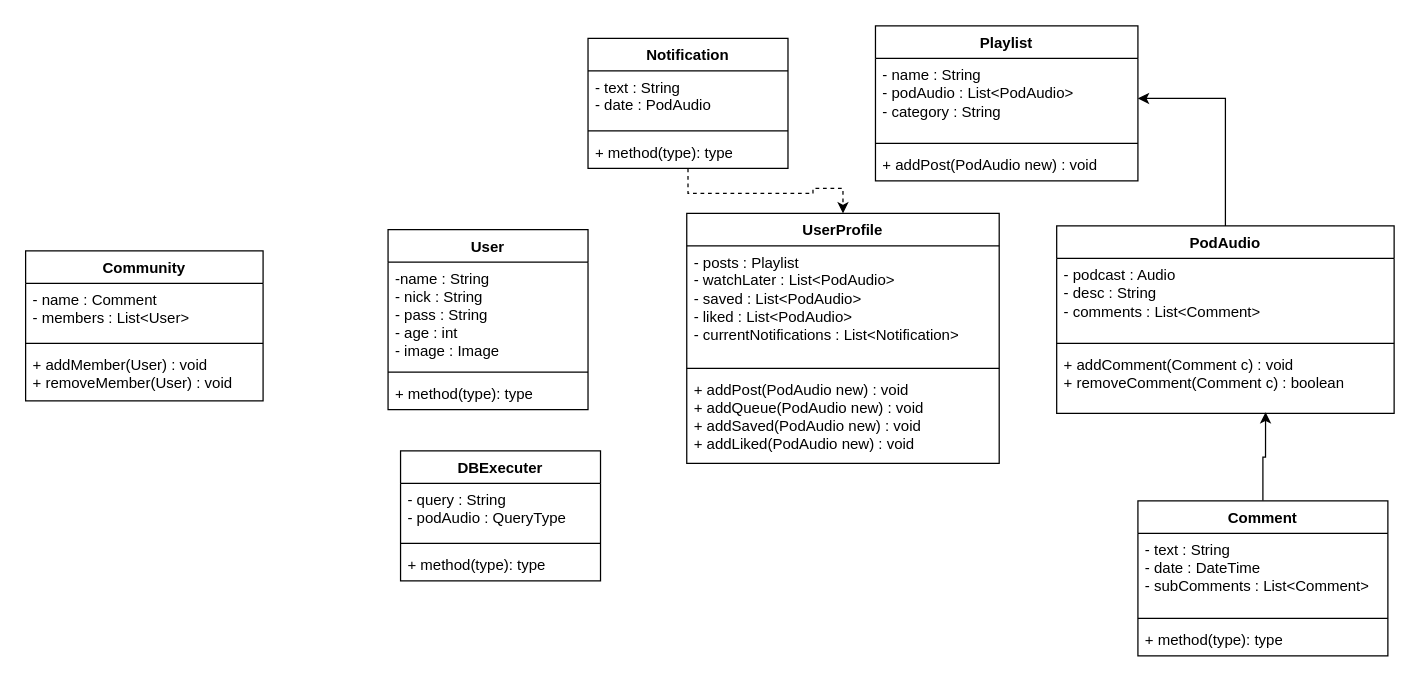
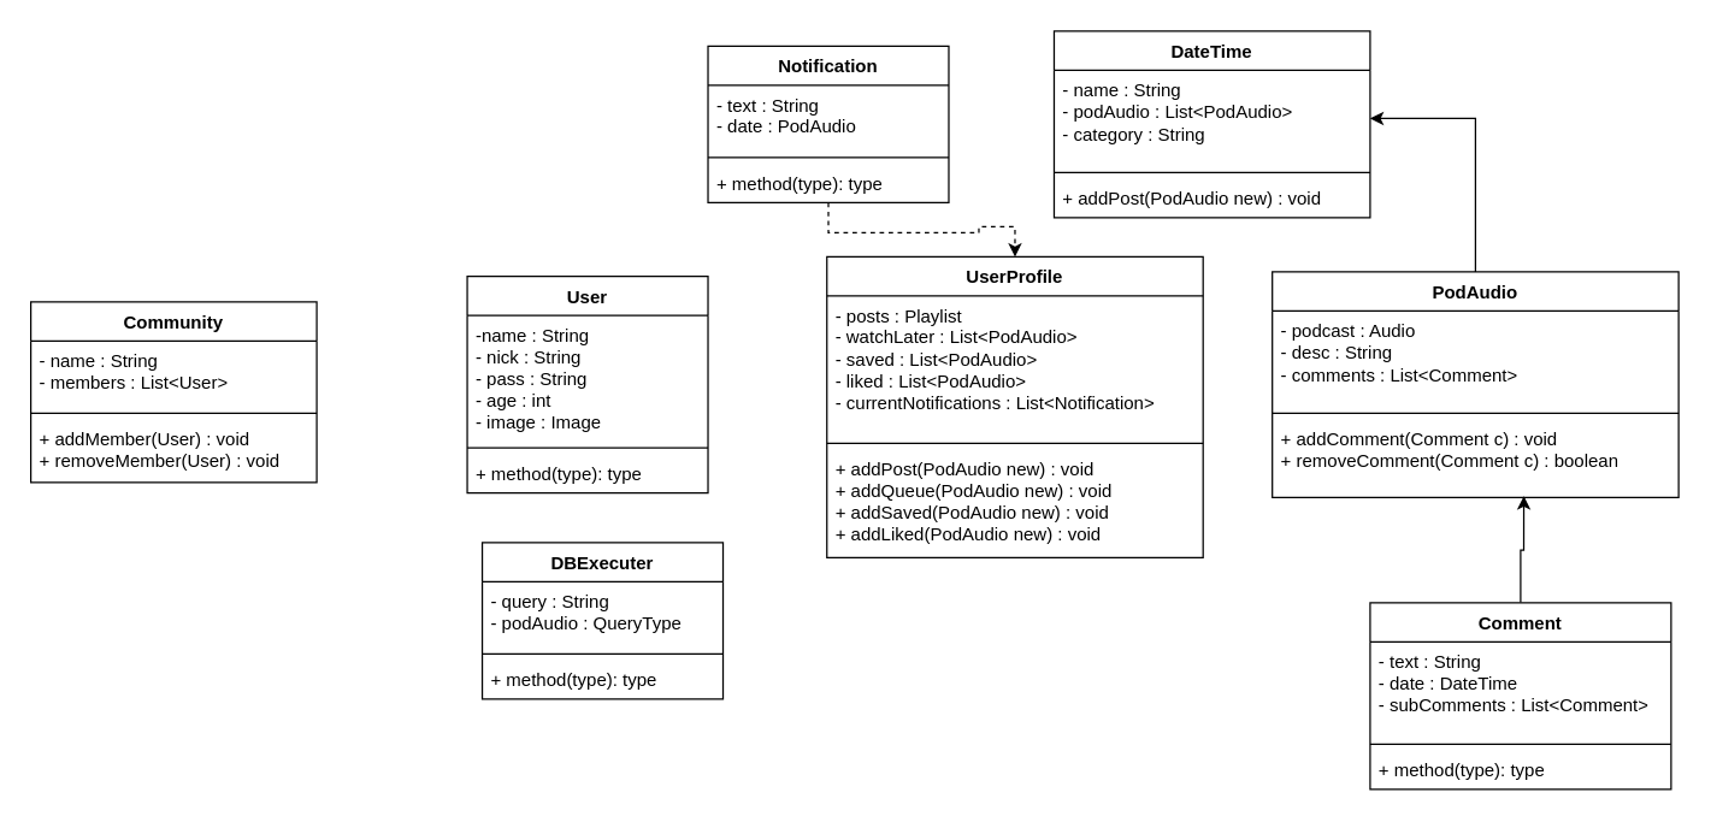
  <mxCell id="0" />
  <mxCell id="1" parent="0" />
  <mxCell id="2" value="User" style="swimlane;fontStyle=1;align=center;verticalAlign=top;childLayout=stackLayout;horizontal=1;startSize=26;horizontalStack=0;resizeParent=1;resizeParentMax=0;resizeLast=0;collapsible=1;marginBottom=0;whiteSpace=wrap;html=1;" vertex="1" parent="1"><mxGeometry x="310" y="183" width="160" height="144" as="geometry" /></mxCell>
  <mxCell id="3" value="&lt;div&gt;-name : String&lt;/div&gt;&lt;div&gt;- nick : String&lt;/div&gt;&lt;div&gt;- pass : String&lt;/div&gt;&lt;div&gt;- age : int&lt;br&gt;&lt;/div&gt;&lt;div&gt;- image : Image&lt;br&gt;&lt;/div&gt;" style="text;strokeColor=none;fillColor=none;align=left;verticalAlign=top;spacingLeft=4;spacingRight=4;overflow=hidden;rotatable=0;points=[[0,0.5],[1,0.5]];portConstraint=eastwest;whiteSpace=wrap;html=1;" vertex="1" parent="2"><mxGeometry y="26" width="160" height="84" as="geometry" /></mxCell>
  <mxCell id="4" value="" style="line;strokeWidth=1;fillColor=none;align=left;verticalAlign=middle;spacingTop=-1;spacingLeft=3;spacingRight=3;rotatable=0;labelPosition=right;points=[];portConstraint=eastwest;strokeColor=inherit;" vertex="1" parent="2"><mxGeometry y="110" width="160" height="8" as="geometry" /></mxCell>
  <mxCell id="5" value="+ method(type): type" style="text;strokeColor=none;fillColor=none;align=left;verticalAlign=top;spacingLeft=4;spacingRight=4;overflow=hidden;rotatable=0;points=[[0,0.5],[1,0.5]];portConstraint=eastwest;whiteSpace=wrap;html=1;" vertex="1" parent="2"><mxGeometry y="118" width="160" height="26" as="geometry" /></mxCell>
  <mxCell id="6" value="UserProfile" style="swimlane;fontStyle=1;align=center;verticalAlign=top;childLayout=stackLayout;horizontal=1;startSize=26;horizontalStack=0;resizeParent=1;resizeParentMax=0;resizeLast=0;collapsible=1;marginBottom=0;whiteSpace=wrap;html=1;" vertex="1" parent="1"><mxGeometry x="549" y="170" width="250" height="200" as="geometry" /></mxCell>
  <mxCell id="7" value="&lt;div&gt;- posts : Playlist&lt;br&gt;&lt;/div&gt;&lt;div&gt;- watchLater : List&amp;lt;PodAudio&amp;gt;&lt;br&gt;&lt;/div&gt;&lt;div&gt;- saved : List&amp;lt;PodAudio&amp;gt;&lt;/div&gt;&lt;div&gt;- liked : List&amp;lt;PodAudio&amp;gt;&lt;br&gt;&lt;/div&gt;&lt;div&gt;- currentNotifications : List&amp;lt;Notification&amp;gt;&lt;br&gt;&lt;/div&gt;" style="text;strokeColor=none;fillColor=none;align=left;verticalAlign=top;spacingLeft=4;spacingRight=4;overflow=hidden;rotatable=0;points=[[0,0.5],[1,0.5]];portConstraint=eastwest;whiteSpace=wrap;html=1;" vertex="1" parent="6"><mxGeometry y="26" width="250" height="94" as="geometry" /></mxCell>
  <mxCell id="8" value="" style="line;strokeWidth=1;fillColor=none;align=left;verticalAlign=middle;spacingTop=-1;spacingLeft=3;spacingRight=3;rotatable=0;labelPosition=right;points=[];portConstraint=eastwest;strokeColor=inherit;" vertex="1" parent="6"><mxGeometry y="120" width="250" height="8" as="geometry" /></mxCell>
  <mxCell id="9" value="&lt;div&gt;+ addPost(PodAudio new) : void&lt;/div&gt;&lt;div&gt;+ addQueue(PodAudio new) : void&lt;/div&gt;&lt;div&gt;+ addSaved(PodAudio new) : void&lt;/div&gt;&lt;div&gt;+ addLiked(PodAudio new) : void&lt;/div&gt;" style="text;strokeColor=none;fillColor=none;align=left;verticalAlign=top;spacingLeft=4;spacingRight=4;overflow=hidden;rotatable=0;points=[[0,0.5],[1,0.5]];portConstraint=eastwest;whiteSpace=wrap;html=1;" vertex="1" parent="6"><mxGeometry y="128" width="250" height="72" as="geometry" /></mxCell>
  <mxCell id="10" style="edgeStyle=orthogonalEdgeStyle;rounded=0;orthogonalLoop=1;jettySize=auto;html=1;entryX=1;entryY=0.5;entryDx=0;entryDy=0;" edge="1" parent="1" source="11" target="21"><mxGeometry relative="1" as="geometry" /></mxCell>
  <mxCell id="11" value="PodAudio" style="swimlane;fontStyle=1;align=center;verticalAlign=top;childLayout=stackLayout;horizontal=1;startSize=26;horizontalStack=0;resizeParent=1;resizeParentMax=0;resizeLast=0;collapsible=1;marginBottom=0;whiteSpace=wrap;html=1;" vertex="1" parent="1"><mxGeometry x="845" y="180" width="270" height="150" as="geometry" /></mxCell>
  <mxCell id="12" value="&lt;div&gt;- podcast : Audio&lt;/div&gt;&lt;div&gt;- desc : String&lt;/div&gt;&lt;div&gt;- comments : List&amp;lt;Comment&amp;gt;&lt;br&gt;&lt;/div&gt;" style="text;strokeColor=none;fillColor=none;align=left;verticalAlign=top;spacingLeft=4;spacingRight=4;overflow=hidden;rotatable=0;points=[[0,0.5],[1,0.5]];portConstraint=eastwest;whiteSpace=wrap;html=1;" vertex="1" parent="11"><mxGeometry y="26" width="270" height="64" as="geometry" /></mxCell>
  <mxCell id="13" value="" style="line;strokeWidth=1;fillColor=none;align=left;verticalAlign=middle;spacingTop=-1;spacingLeft=3;spacingRight=3;rotatable=0;labelPosition=right;points=[];portConstraint=eastwest;strokeColor=inherit;" vertex="1" parent="11"><mxGeometry y="90" width="270" height="8" as="geometry" /></mxCell>
  <mxCell id="14" value="&lt;div&gt;+ addComment(Comment c) : void&lt;/div&gt;&lt;div&gt;+ removeComment(Comment c) : boolean&lt;br&gt;&lt;/div&gt;" style="text;strokeColor=none;fillColor=none;align=left;verticalAlign=top;spacingLeft=4;spacingRight=4;overflow=hidden;rotatable=0;points=[[0,0.5],[1,0.5]];portConstraint=eastwest;whiteSpace=wrap;html=1;" vertex="1" parent="11"><mxGeometry y="98" width="270" height="52" as="geometry" /></mxCell>
  <mxCell id="15" style="edgeStyle=orthogonalEdgeStyle;rounded=0;orthogonalLoop=1;jettySize=auto;html=1;entryX=0.619;entryY=0.981;entryDx=0;entryDy=0;entryPerimeter=0;" edge="1" parent="1" source="16" target="14"><mxGeometry relative="1" as="geometry" /></mxCell>
  <mxCell id="16" value="Comment" style="swimlane;fontStyle=1;align=center;verticalAlign=top;childLayout=stackLayout;horizontal=1;startSize=26;horizontalStack=0;resizeParent=1;resizeParentMax=0;resizeLast=0;collapsible=1;marginBottom=0;whiteSpace=wrap;html=1;" vertex="1" parent="1"><mxGeometry x="910" y="400" width="200" height="124" as="geometry" /></mxCell>
  <mxCell id="17" value="&lt;div&gt;- text : String&lt;/div&gt;&lt;div&gt;- date : DateTime&lt;br&gt;&lt;/div&gt;&lt;div&gt;- subComments : List&amp;lt;Comment&amp;gt;&lt;br&gt;&lt;/div&gt;" style="text;strokeColor=none;fillColor=none;align=left;verticalAlign=top;spacingLeft=4;spacingRight=4;overflow=hidden;rotatable=0;points=[[0,0.5],[1,0.5]];portConstraint=eastwest;whiteSpace=wrap;html=1;" vertex="1" parent="16"><mxGeometry y="26" width="200" height="64" as="geometry" /></mxCell>
  <mxCell id="18" value="" style="line;strokeWidth=1;fillColor=none;align=left;verticalAlign=middle;spacingTop=-1;spacingLeft=3;spacingRight=3;rotatable=0;labelPosition=right;points=[];portConstraint=eastwest;strokeColor=inherit;" vertex="1" parent="16"><mxGeometry y="90" width="200" height="8" as="geometry" /></mxCell>
  <mxCell id="19" value="+ method(type): type" style="text;strokeColor=none;fillColor=none;align=left;verticalAlign=top;spacingLeft=4;spacingRight=4;overflow=hidden;rotatable=0;points=[[0,0.5],[1,0.5]];portConstraint=eastwest;whiteSpace=wrap;html=1;" vertex="1" parent="16"><mxGeometry y="98" width="200" height="26" as="geometry" /></mxCell>
- <mxCell id="20" value="Playlist" style="swimlane;fontStyle=1;align=center;verticalAlign=top;childLayout=stackLayout;horizontal=1;startSize=26;horizontalStack=0;resizeParent=1;resizeParentMax=0;resizeLast=0;collapsible=1;marginBottom=0;whiteSpace=wrap;html=1;" vertex="1" parent="1"><mxGeometry x="700" y="20" width="210" height="124" as="geometry" /></mxCell>
+ <mxCell id="20" value="DateTime" style="swimlane;fontStyle=1;align=center;verticalAlign=top;childLayout=stackLayout;horizontal=1;startSize=26;horizontalStack=0;resizeParent=1;resizeParentMax=0;resizeLast=0;collapsible=1;marginBottom=0;whiteSpace=wrap;html=1;" vertex="1" parent="1"><mxGeometry x="700" y="20" width="210" height="124" as="geometry" /></mxCell>
  <mxCell id="21" value="&lt;div&gt;- name : String&lt;/div&gt;&lt;div&gt;- podAudio : List&amp;lt;PodAudio&amp;gt;&lt;br&gt;- category : String&lt;/div&gt;" style="text;strokeColor=none;fillColor=none;align=left;verticalAlign=top;spacingLeft=4;spacingRight=4;overflow=hidden;rotatable=0;points=[[0,0.5],[1,0.5]];portConstraint=eastwest;whiteSpace=wrap;html=1;" vertex="1" parent="20"><mxGeometry y="26" width="210" height="64" as="geometry" /></mxCell>
  <mxCell id="22" value="" style="line;strokeWidth=1;fillColor=none;align=left;verticalAlign=middle;spacingTop=-1;spacingLeft=3;spacingRight=3;rotatable=0;labelPosition=right;points=[];portConstraint=eastwest;strokeColor=inherit;" vertex="1" parent="20"><mxGeometry y="90" width="210" height="8" as="geometry" /></mxCell>
  <mxCell id="23" value="+ addPost(PodAudio new) : void" style="text;strokeColor=none;fillColor=none;align=left;verticalAlign=top;spacingLeft=4;spacingRight=4;overflow=hidden;rotatable=0;points=[[0,0.5],[1,0.5]];portConstraint=eastwest;whiteSpace=wrap;html=1;" vertex="1" parent="20"><mxGeometry y="98" width="210" height="26" as="geometry" /></mxCell>
  <mxCell id="24" style="edgeStyle=orthogonalEdgeStyle;rounded=0;orthogonalLoop=1;jettySize=auto;html=1;dashed=1;" edge="1" parent="1" source="25" target="6"><mxGeometry relative="1" as="geometry" /></mxCell>
  <mxCell id="25" value="Notification" style="swimlane;fontStyle=1;align=center;verticalAlign=top;childLayout=stackLayout;horizontal=1;startSize=26;horizontalStack=0;resizeParent=1;resizeParentMax=0;resizeLast=0;collapsible=1;marginBottom=0;whiteSpace=wrap;html=1;" vertex="1" parent="1"><mxGeometry x="470" y="30" width="160" height="104" as="geometry" /></mxCell>
  <mxCell id="26" value="&lt;div&gt;- text : String&lt;/div&gt;&lt;div&gt;- date : PodAudio&lt;br&gt;&lt;/div&gt;" style="text;strokeColor=none;fillColor=none;align=left;verticalAlign=top;spacingLeft=4;spacingRight=4;overflow=hidden;rotatable=0;points=[[0,0.5],[1,0.5]];portConstraint=eastwest;whiteSpace=wrap;html=1;" vertex="1" parent="25"><mxGeometry y="26" width="160" height="44" as="geometry" /></mxCell>
  <mxCell id="27" value="" style="line;strokeWidth=1;fillColor=none;align=left;verticalAlign=middle;spacingTop=-1;spacingLeft=3;spacingRight=3;rotatable=0;labelPosition=right;points=[];portConstraint=eastwest;strokeColor=inherit;" vertex="1" parent="25"><mxGeometry y="70" width="160" height="8" as="geometry" /></mxCell>
  <mxCell id="28" value="+ method(type): type" style="text;strokeColor=none;fillColor=none;align=left;verticalAlign=top;spacingLeft=4;spacingRight=4;overflow=hidden;rotatable=0;points=[[0,0.5],[1,0.5]];portConstraint=eastwest;whiteSpace=wrap;html=1;" vertex="1" parent="25"><mxGeometry y="78" width="160" height="26" as="geometry" /></mxCell>
  <mxCell id="29" value="DBExecuter" style="swimlane;fontStyle=1;align=center;verticalAlign=top;childLayout=stackLayout;horizontal=1;startSize=26;horizontalStack=0;resizeParent=1;resizeParentMax=0;resizeLast=0;collapsible=1;marginBottom=0;whiteSpace=wrap;html=1;" vertex="1" parent="1"><mxGeometry x="320" y="360" width="160" height="104" as="geometry" /></mxCell>
  <mxCell id="30" value="&lt;div&gt;- query : String&lt;/div&gt;&lt;div&gt;- podAudio : QueryType&lt;br&gt;&lt;/div&gt;" style="text;strokeColor=none;fillColor=none;align=left;verticalAlign=top;spacingLeft=4;spacingRight=4;overflow=hidden;rotatable=0;points=[[0,0.5],[1,0.5]];portConstraint=eastwest;whiteSpace=wrap;html=1;" vertex="1" parent="29"><mxGeometry y="26" width="160" height="44" as="geometry" /></mxCell>
  <mxCell id="31" value="" style="line;strokeWidth=1;fillColor=none;align=left;verticalAlign=middle;spacingTop=-1;spacingLeft=3;spacingRight=3;rotatable=0;labelPosition=right;points=[];portConstraint=eastwest;strokeColor=inherit;" vertex="1" parent="29"><mxGeometry y="70" width="160" height="8" as="geometry" /></mxCell>
  <mxCell id="32" value="+ method(type): type" style="text;strokeColor=none;fillColor=none;align=left;verticalAlign=top;spacingLeft=4;spacingRight=4;overflow=hidden;rotatable=0;points=[[0,0.5],[1,0.5]];portConstraint=eastwest;whiteSpace=wrap;html=1;" vertex="1" parent="29"><mxGeometry y="78" width="160" height="26" as="geometry" /></mxCell>
  <mxCell id="33" value="Community" style="swimlane;fontStyle=1;align=center;verticalAlign=top;childLayout=stackLayout;horizontal=1;startSize=26;horizontalStack=0;resizeParent=1;resizeParentMax=0;resizeLast=0;collapsible=1;marginBottom=0;whiteSpace=wrap;html=1;" vertex="1" parent="1"><mxGeometry x="20" y="200" width="190" height="120" as="geometry" /></mxCell>
- <mxCell id="34" value="&lt;div&gt;- name : Comment&lt;/div&gt;&lt;div&gt;- members : List&amp;lt;User&amp;gt;&lt;br&gt;&lt;/div&gt;" style="text;strokeColor=none;fillColor=none;align=left;verticalAlign=top;spacingLeft=4;spacingRight=4;overflow=hidden;rotatable=0;points=[[0,0.5],[1,0.5]];portConstraint=eastwest;whiteSpace=wrap;html=1;" vertex="1" parent="33"><mxGeometry y="26" width="190" height="44" as="geometry" /></mxCell>
+ <mxCell id="34" value="&lt;div&gt;- name : String&lt;/div&gt;&lt;div&gt;- members : List&amp;lt;User&amp;gt;&lt;br&gt;&lt;/div&gt;" style="text;strokeColor=none;fillColor=none;align=left;verticalAlign=top;spacingLeft=4;spacingRight=4;overflow=hidden;rotatable=0;points=[[0,0.5],[1,0.5]];portConstraint=eastwest;whiteSpace=wrap;html=1;" vertex="1" parent="33"><mxGeometry y="26" width="190" height="44" as="geometry" /></mxCell>
  <mxCell id="35" value="" style="line;strokeWidth=1;fillColor=none;align=left;verticalAlign=middle;spacingTop=-1;spacingLeft=3;spacingRight=3;rotatable=0;labelPosition=right;points=[];portConstraint=eastwest;strokeColor=inherit;" vertex="1" parent="33"><mxGeometry y="70" width="190" height="8" as="geometry" /></mxCell>
  <mxCell id="36" value="&lt;div&gt;+ addMember(User) : void&lt;/div&gt;&lt;div&gt;+ removeMember(User) : void&lt;br&gt;&lt;/div&gt;" style="text;strokeColor=none;fillColor=none;align=left;verticalAlign=top;spacingLeft=4;spacingRight=4;overflow=hidden;rotatable=0;points=[[0,0.5],[1,0.5]];portConstraint=eastwest;whiteSpace=wrap;html=1;" vertex="1" parent="33"><mxGeometry y="78" width="190" height="42" as="geometry" /></mxCell>
